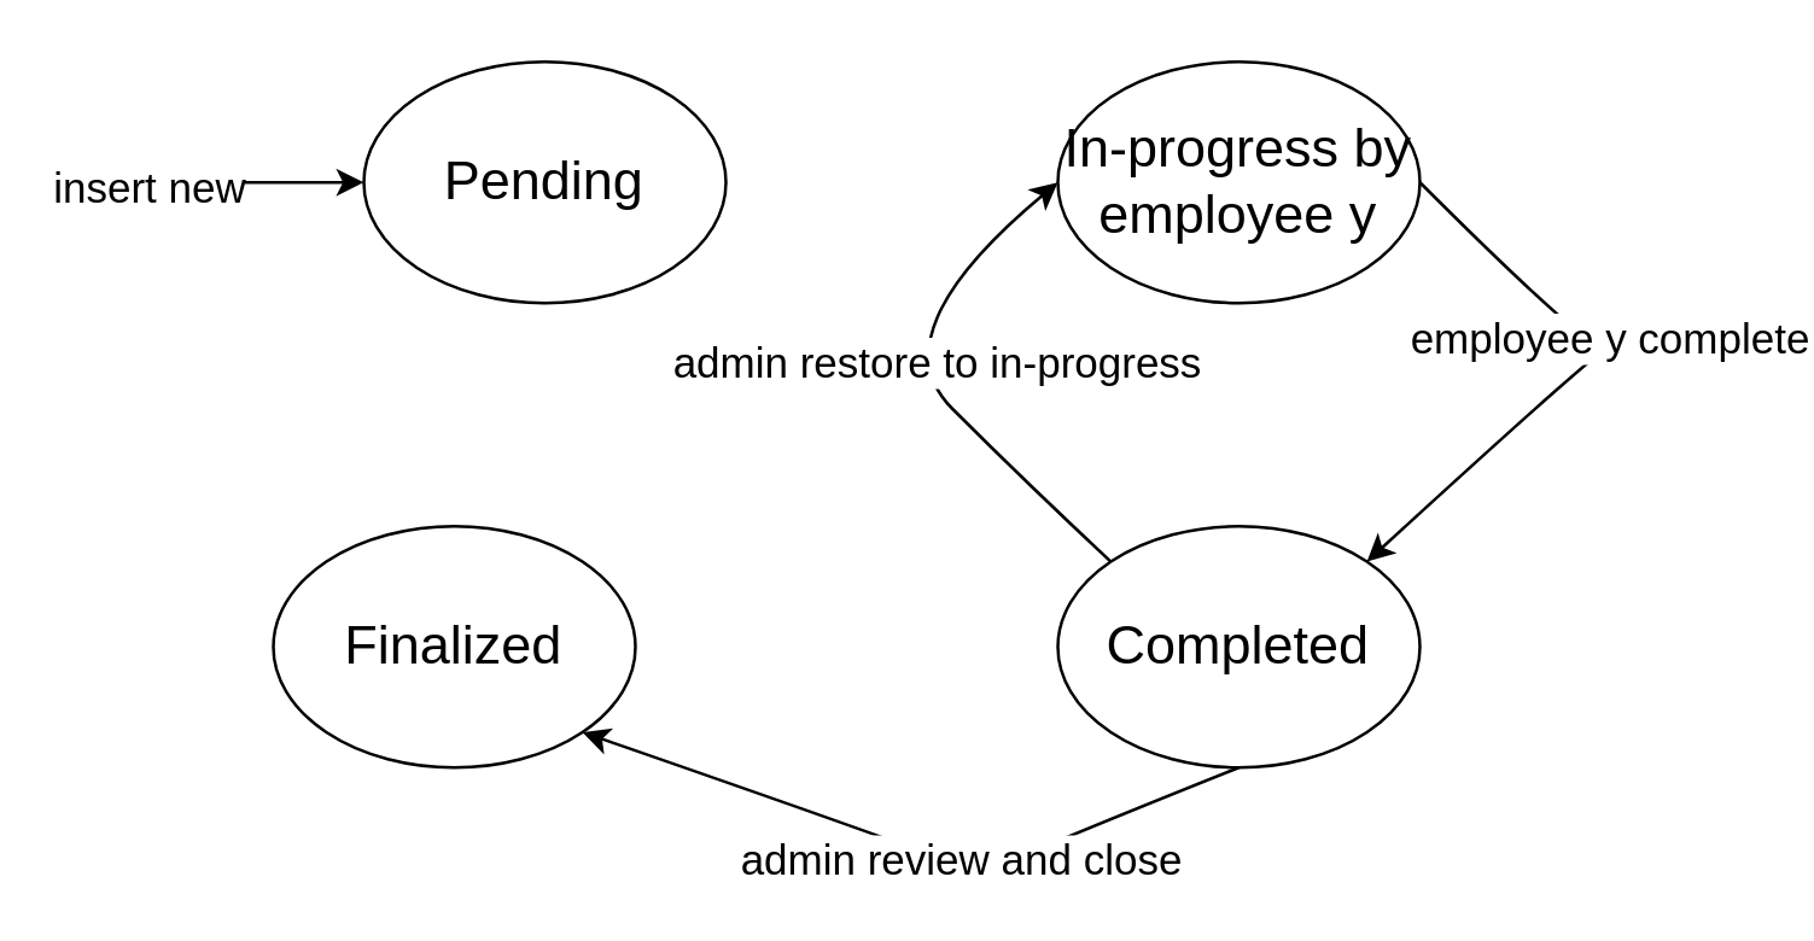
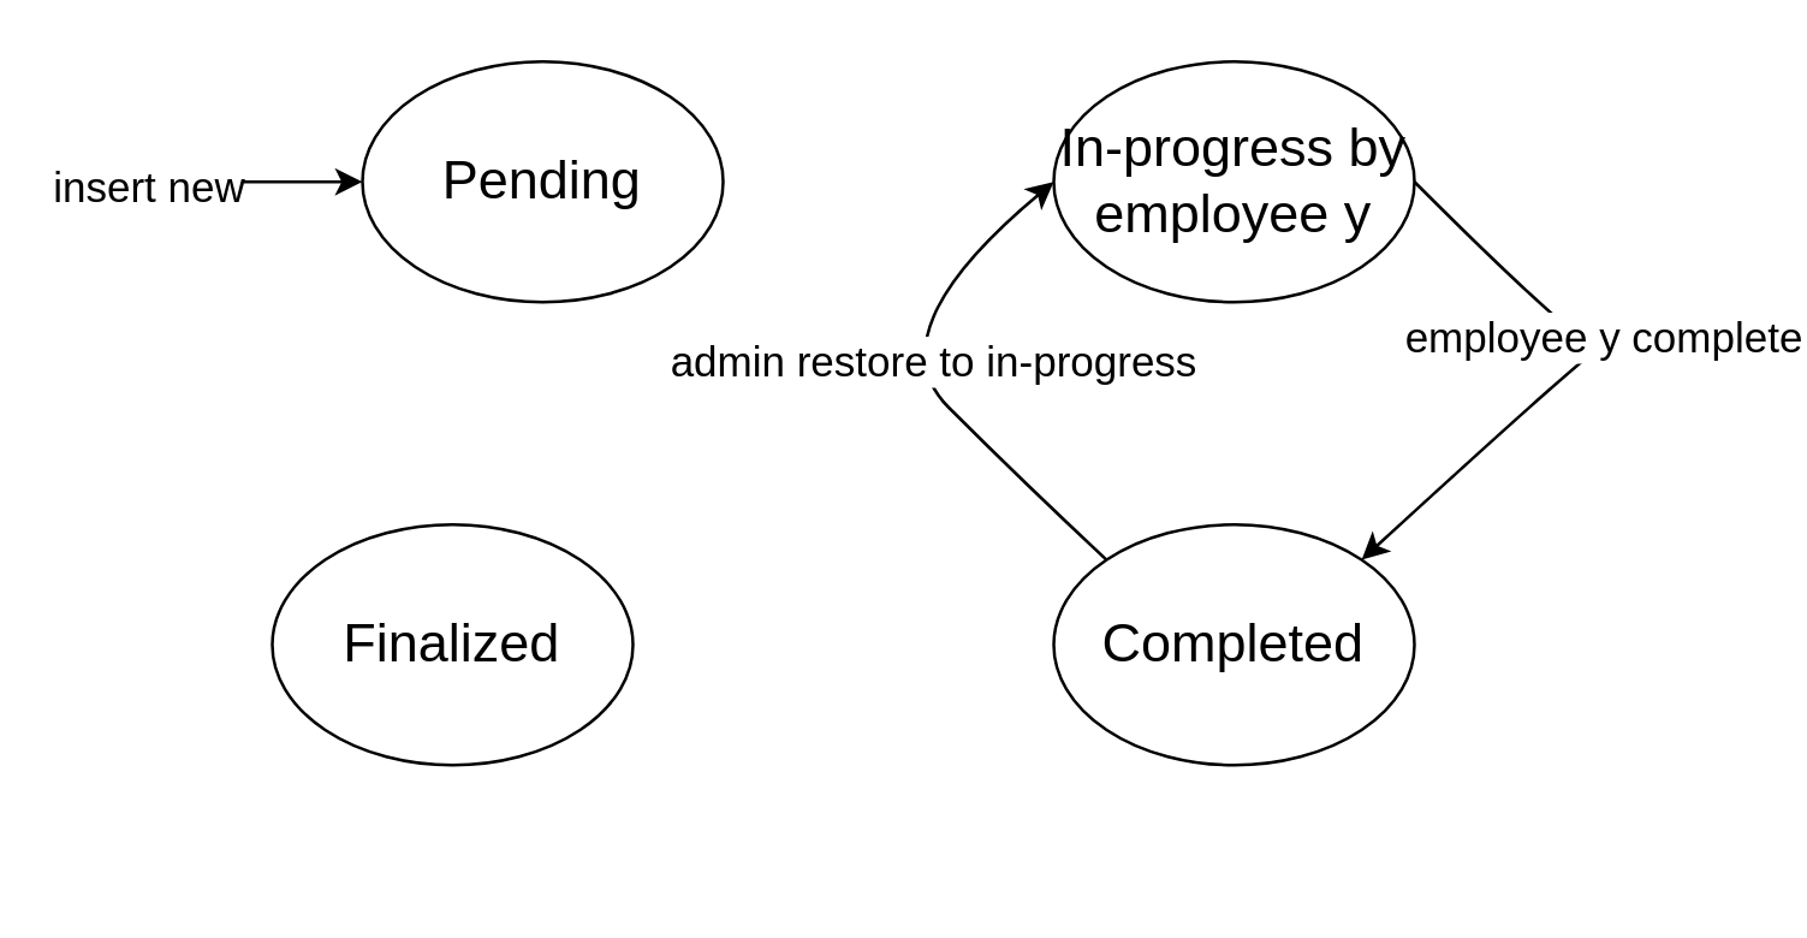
  <mxCell id="0" />
  <mxCell id="1" parent="0" />
  <mxCell id="2" value="&lt;font style=&quot;font-size: 18px;&quot;&gt;Pending&lt;/font&gt;" style="ellipse;whiteSpace=wrap;html=1;" parent="1" vertex="1"><mxGeometry x="120" y="20" width="120" height="80" as="geometry" /></mxCell>
  <mxCell id="3" value="&lt;font style=&quot;font-size: 18px;&quot;&gt;Completed&lt;/font&gt;" style="ellipse;whiteSpace=wrap;html=1;" parent="1" vertex="1"><mxGeometry x="350" y="174" width="120" height="80" as="geometry" /></mxCell>
  <mxCell id="4" value="&lt;font style=&quot;font-size: 18px;&quot;&gt;In-progress by employee y&lt;/font&gt;" style="ellipse;whiteSpace=wrap;html=1;" parent="1" vertex="1"><mxGeometry x="350" y="20" width="120" height="80" as="geometry" /></mxCell>
  <mxCell id="5" value="&lt;font style=&quot;font-size: 18px;&quot;&gt;Finalized&lt;/font&gt;" style="ellipse;whiteSpace=wrap;html=1;" parent="1" vertex="1"><mxGeometry x="90" y="174" width="120" height="80" as="geometry" /></mxCell>
  <mxCell id="6" value="" style="curved=1;endArrow=classic;html=1;rounded=0;exitX=1;exitY=0.5;exitDx=0;exitDy=0;entryX=1;entryY=0;entryDx=0;entryDy=0;" parent="1" source="4" target="3" edge="1"><mxGeometry width="50" height="50" relative="1" as="geometry"><mxPoint x="380" y="80" as="sourcePoint" /><mxPoint x="380" y="234" as="targetPoint" /><Array as="points"><mxPoint x="530" y="120" /><mxPoint x="535" y="110" /></Array></mxGeometry></mxCell>
  <mxCell id="7" value="&lt;font style=&quot;font-size: 14px;&quot;&gt;employee y complete&lt;/font&gt;" style="edgeLabel;html=1;align=center;verticalAlign=middle;resizable=0;points=[];" parent="6" vertex="1" connectable="0"><mxGeometry x="-0.049" y="-1" relative="1" as="geometry"><mxPoint as="offset" /></mxGeometry></mxCell>
- <mxCell id="8" value="" style="curved=1;endArrow=classic;html=1;rounded=0;exitX=0.5;exitY=1;exitDx=0;exitDy=0;entryX=1;entryY=1;entryDx=0;entryDy=0;" parent="1" source="3" target="5" edge="1"><mxGeometry width="50" height="50" relative="1" as="geometry"><mxPoint x="411" y="320" as="sourcePoint" /><mxPoint x="190" y="320" as="targetPoint" /><Array as="points"><mxPoint x="320" y="290" /><mxPoint x="330" y="290" /></Array></mxGeometry></mxCell>
- <mxCell id="9" value="&lt;span style=&quot;font-size: 14px;&quot;&gt;admin review and close&lt;/span&gt;" style="edgeLabel;html=1;align=center;verticalAlign=middle;resizable=0;points=[];" parent="8" vertex="1" connectable="0"><mxGeometry x="-0.049" y="-1" relative="1" as="geometry"><mxPoint as="offset" /></mxGeometry></mxCell>
  <mxCell id="10" value="" style="endArrow=classic;html=1;rounded=0;entryX=0;entryY=0.5;entryDx=0;entryDy=0;" parent="1" target="2" edge="1"><mxGeometry width="50" height="50" relative="1" as="geometry"><mxPoint x="20" y="60" as="sourcePoint" /><mxPoint x="10" y="10" as="targetPoint" /></mxGeometry></mxCell>
  <mxCell id="11" value="&lt;font style=&quot;font-size: 14px;&quot;&gt;insert new&lt;/font&gt;" style="edgeLabel;html=1;align=center;verticalAlign=middle;resizable=0;points=[];" parent="10" vertex="1" connectable="0"><mxGeometry x="-0.433" y="-1" relative="1" as="geometry"><mxPoint as="offset" /></mxGeometry></mxCell>
  <mxCell id="12" value="" style="curved=1;endArrow=classic;html=1;rounded=0;entryX=0;entryY=0.5;entryDx=0;entryDy=0;exitX=0;exitY=0;exitDx=0;exitDy=0;" parent="1" source="3" target="4" edge="1"><mxGeometry width="50" height="50" relative="1" as="geometry"><mxPoint x="290" y="160" as="sourcePoint" /><mxPoint x="340" y="110" as="targetPoint" /><Array as="points"><mxPoint x="340" y="160" /><mxPoint x="290" y="110" /></Array></mxGeometry></mxCell>
  <mxCell id="13" value="&lt;font style=&quot;font-size: 14px;&quot;&gt;admin restore to&lt;/font&gt;&lt;span style=&quot;font-size: 14px;&quot;&gt;&amp;nbsp;in-progress&lt;/span&gt;" style="edgeLabel;html=1;align=center;verticalAlign=middle;resizable=0;points=[];" parent="12" vertex="1" connectable="0"><mxGeometry x="-0.072" y="-6" relative="1" as="geometry"><mxPoint y="-1" as="offset" /></mxGeometry></mxCell>
